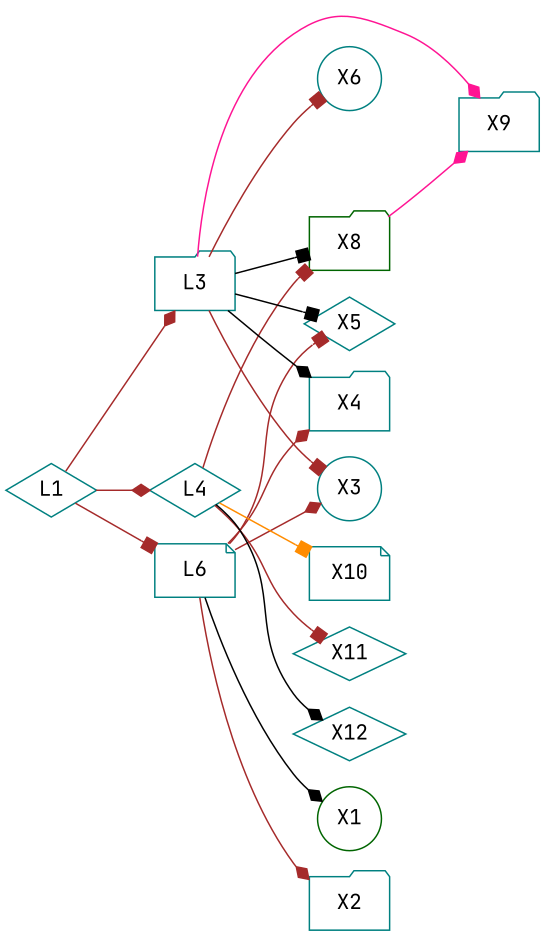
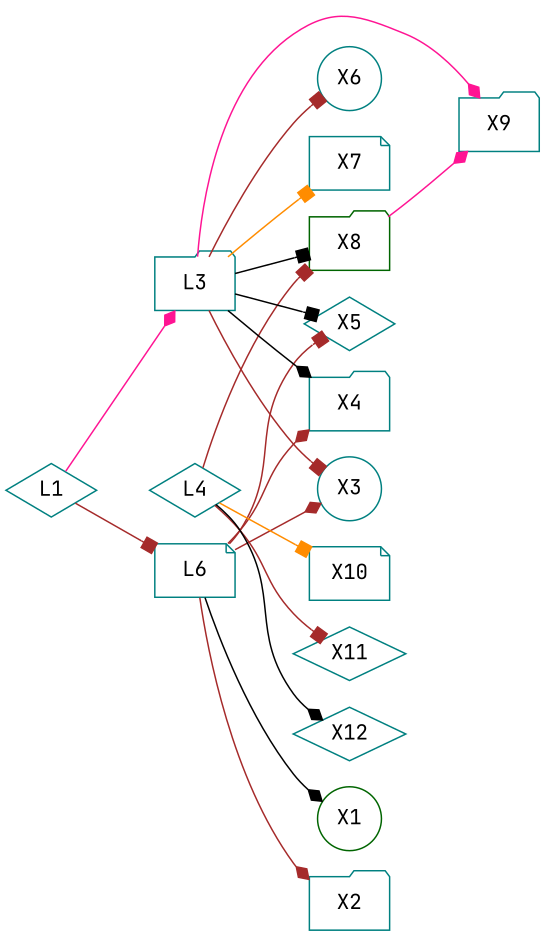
  digraph {
    fontname="JetBrains Mono"
    rankdir=LR
    node [color=teal fontname="JetBrains Mono" shape=folder]
    edge [arrowhead=diamond color=brown fontname="JetBrains Mono"]
    X4
    X9
    X10 [shape=note]
    n4 [label=L6 shape=note]
    X3 [shape=circle]
    X1 [color=darkgreen shape=circle]
    X5 [shape=diamond]
    X2
    L4 [shape=diamond]
    X11 [shape=diamond]
    X12 [shape=diamond]
    X8 [color=darkgreen]
    X6 [shape=circle]
    L3
+   X7 [shape=note]
    L1 [shape=diamond]
    subgraph sub_1 {
    }
    subgraph sub_2 {
      X4
      X9
      X10
      n4
      X3
      X1
      X5
      X2
      L4
      X11
      X12
      X8
      X6
      L3
+     X7
      L1
    }
    n4 -> X4
    n4 -> X3
    n4 -> X1 [color=black]
    n4 -> X5 [arrowhead=box]
    n4 -> X2
    L4 -> X10 [arrowhead=box color=darkorange]
    L4 -> X11 [arrowhead=box]
    L4 -> X12 [color=black]
    L4 -> X8 [arrowhead=box]
    X8 -> X9 [color=deeppink]
    L3 -> X4 [color=black]
    L3 -> X9 [color=deeppink]
    L3 -> X3 [arrowhead=box]
    L3 -> X5 [arrowhead=box color=black]
    L3 -> X8 [arrowhead=box color=black]
    L3 -> X6 [arrowhead=box]
+   L3 -> X7 [arrowhead=box color=darkorange]
    L1 -> n4 [arrowhead=box]
-   L1 -> L4
-   L1 -> L3
+   L1 -> L3 [color=deeppink]
  }
